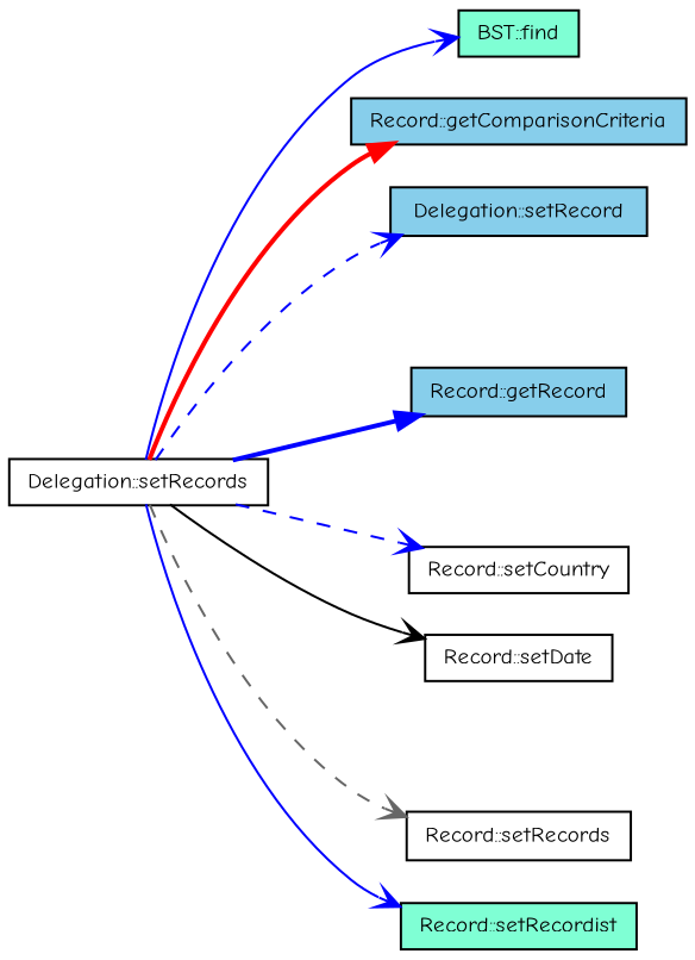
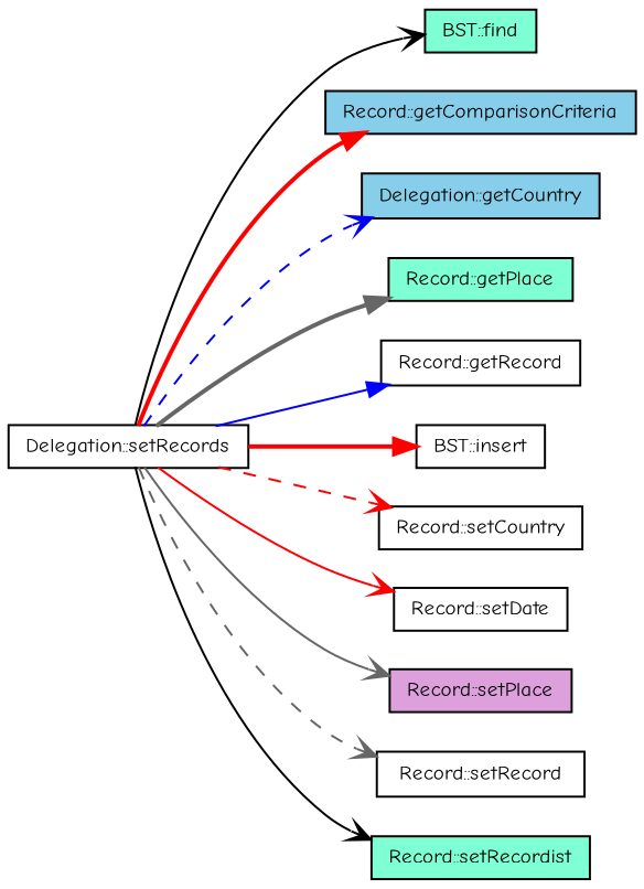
  digraph {
    fontname="Comic Neue"
    rankdir=LR
    node [color=black fillcolor=white fontname="Comic Neue" fontsize=10 shape=record style=filled]
    edge [arrowhead=vee color=red fontname="Comic Neue" fontsize=10 labelfontname=Helvetica labelfontsize=10 style=solid]
    n1 [fontcolor=black height=0.2 label="Delegation::setRecords" width=0.4]
    n2 [fillcolor=aquamarine height=0.2 label="BST::find" width=0.4]
    n3 [fillcolor=skyblue height=0.2 label="Record::getComparisonCriteria" width=0.4]
-   n4 [fillcolor=skyblue height=0.2 label="Delegation::setRecord" width=0.4]
-   n6 [fillcolor=skyblue height=0.2 label="Record::getRecord" width=0.4]
+   n4 [fillcolor=skyblue height=0.2 label="Delegation::getCountry" width=0.4]
+   n5 [fillcolor=aquamarine height=0.2 label="Record::getPlace" width=0.4]
+   n6 [height=0.2 label="Record::getRecord" width=0.4]
+   n7 [height=0.2 label="BST::insert" width=0.4]
    n8 [height=0.2 label="Record::setCountry" width=0.4]
    n9 [height=0.2 label="Record::setDate" width=0.4]
-   n11 [height=0.2 label="Record::setRecords" width=0.4]
+   n10 [fillcolor=plum height=0.2 label="Record::setPlace" width=0.4]
+   n11 [height=0.2 label="Record::setRecord" width=0.4]
    n12 [fillcolor=aquamarine height=0.2 label="Record::setRecordist" width=0.4]
-   n1 -> n2 [color=blue]
+   n1 -> n2 [color=black]
    n1 -> n3 [arrowhead=normal style=bold]
    n1 -> n4 [color=blue style=dashed]
-   n1 -> n6 [arrowhead=normal color=blue style=bold]
-   n1 -> n8 [color=blue style=dashed]
-   n1 -> n9 [color=black]
+   n1 -> n5 [arrowhead=normal color=gray40 style=bold]
+   n1 -> n6 [arrowhead=normal color=blue]
+   n1 -> n7 [arrowhead=normal style=bold]
+   n1 -> n8 [style=dashed]
+   n1 -> n9
+   n1 -> n10 [color=gray40]
    n1 -> n11 [color=gray40 style=dashed]
-   n1 -> n12 [color=blue]
+   n1 -> n12 [color=black]
  }
